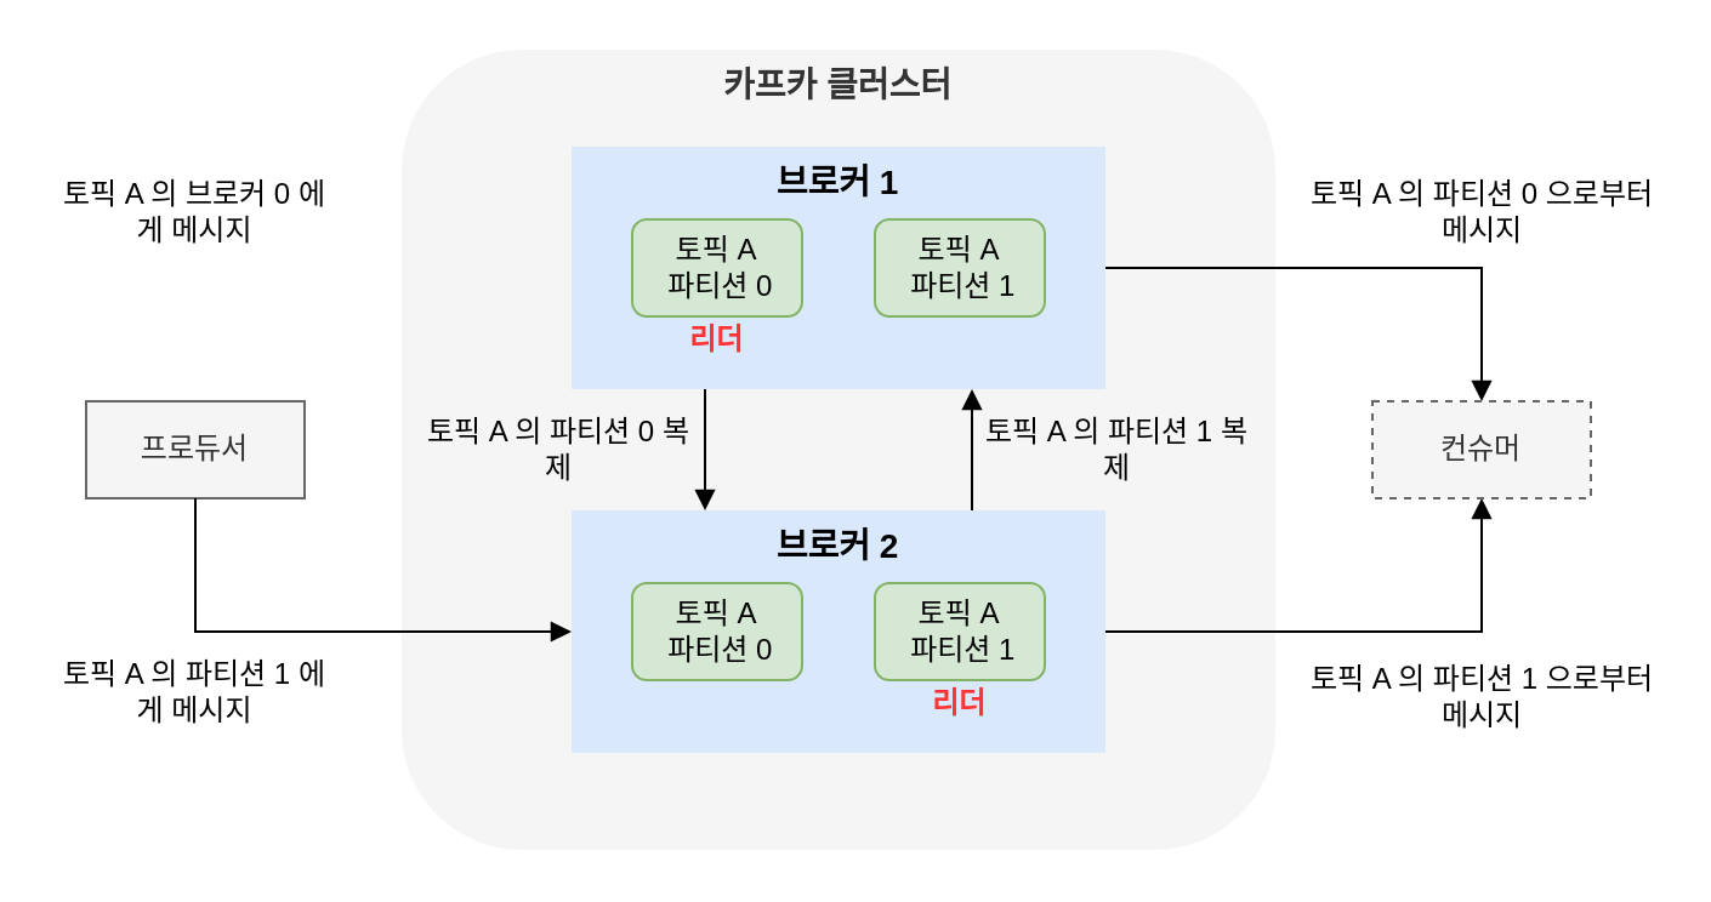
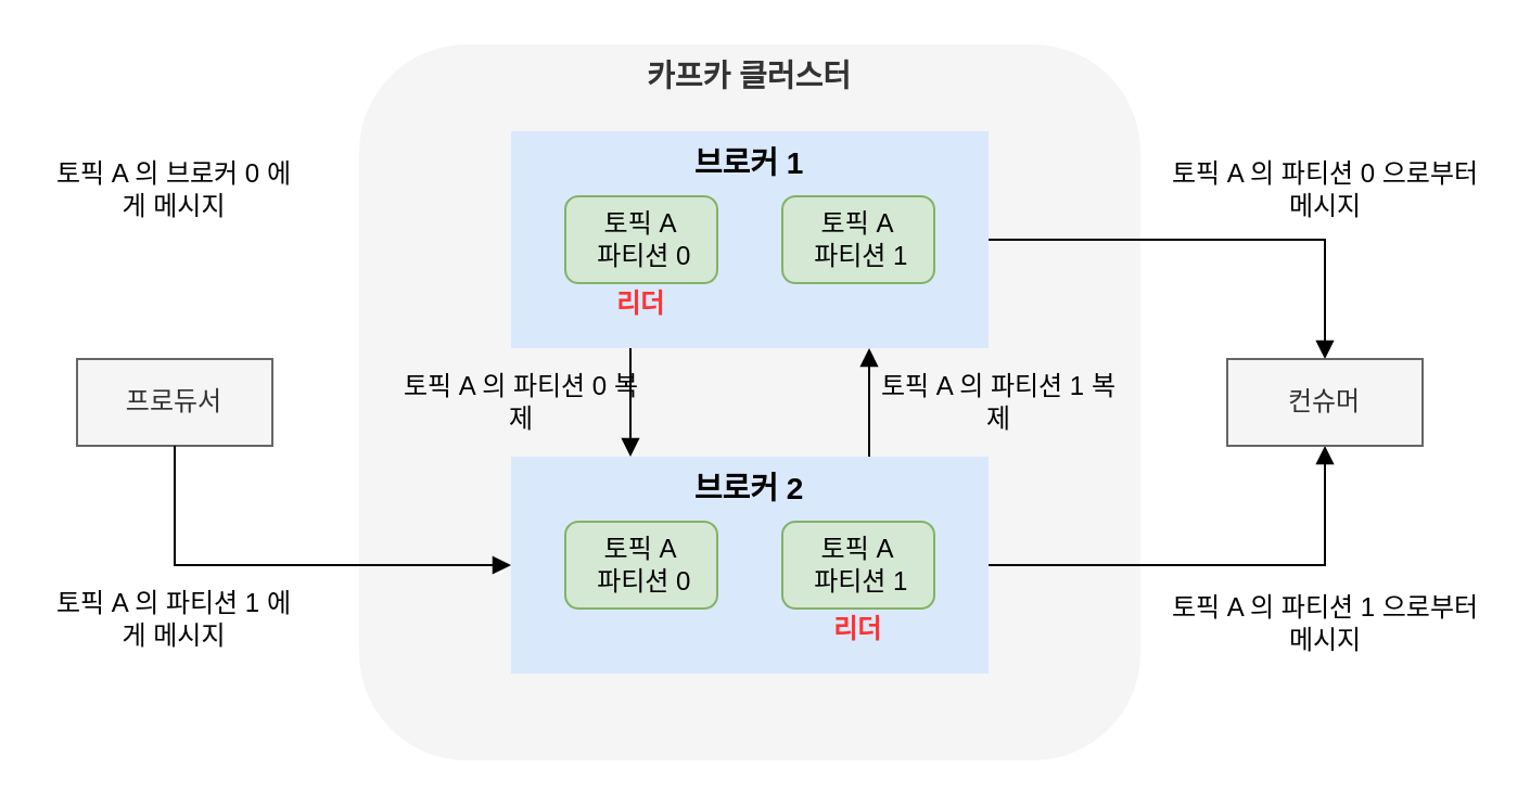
  <mxCell id="0" />
  <mxCell id="1" parent="0" />
  <mxCell id="2" value="카프카 클러스터" style="rounded=1;whiteSpace=wrap;html=1;dashed=1;fillColor=#f5f5f5;fontColor=#333333;strokeColor=none;fontSize=14;fontStyle=1;verticalAlign=top;" vertex="1" parent="1"><mxGeometry x="165" y="20" width="360" height="330" as="geometry" /></mxCell>
  <mxCell id="3" style="edgeStyle=orthogonalEdgeStyle;rounded=0;orthogonalLoop=1;jettySize=auto;html=1;exitX=0.25;exitY=1;exitDx=0;exitDy=0;entryX=0.25;entryY=0;entryDx=0;entryDy=0;endArrow=block;endFill=1;" edge="1" parent="1" source="5" target="11"><mxGeometry relative="1" as="geometry" /></mxCell>
  <mxCell id="4" style="edgeStyle=orthogonalEdgeStyle;rounded=0;orthogonalLoop=1;jettySize=auto;html=1;entryX=0.5;entryY=0;entryDx=0;entryDy=0;endArrow=block;endFill=1;" edge="1" parent="1" source="5" target="18"><mxGeometry relative="1" as="geometry" /></mxCell>
  <mxCell id="5" value="브로커 1" style="rounded=0;whiteSpace=wrap;html=1;horizontal=1;verticalAlign=top;fillColor=#dae8fc;strokeColor=none;fontSize=14;fontStyle=1" vertex="1" parent="1"><mxGeometry x="235" y="60" width="220" height="100" as="geometry" /></mxCell>
  <mxCell id="6" value="토픽 A&lt;br&gt;&amp;nbsp;파티션 0" style="rounded=1;whiteSpace=wrap;html=1;fillColor=#d5e8d4;strokeColor=#82b366;" vertex="1" parent="1"><mxGeometry x="260" y="90" width="70" height="40" as="geometry" /></mxCell>
  <mxCell id="7" value="토픽 A&lt;br&gt;&amp;nbsp;파티션 1" style="rounded=1;whiteSpace=wrap;html=1;fillColor=#d5e8d4;strokeColor=#82b366;" vertex="1" parent="1"><mxGeometry x="360" y="90" width="70" height="40" as="geometry" /></mxCell>
  <mxCell id="8" value="리더" style="text;html=1;strokeColor=none;fillColor=none;align=center;verticalAlign=middle;whiteSpace=wrap;rounded=0;fontStyle=1;fontColor=#FF3333;" vertex="1" parent="1"><mxGeometry x="270" y="130" width="50" height="20" as="geometry" /></mxCell>
  <mxCell id="9" style="edgeStyle=orthogonalEdgeStyle;rounded=0;orthogonalLoop=1;jettySize=auto;html=1;exitX=0.75;exitY=0;exitDx=0;exitDy=0;entryX=0.75;entryY=1;entryDx=0;entryDy=0;endArrow=block;endFill=1;" edge="1" parent="1" source="11" target="5"><mxGeometry relative="1" as="geometry" /></mxCell>
  <mxCell id="10" style="edgeStyle=orthogonalEdgeStyle;rounded=0;orthogonalLoop=1;jettySize=auto;html=1;entryX=0.5;entryY=1;entryDx=0;entryDy=0;endArrow=block;endFill=1;" edge="1" parent="1" source="11" target="18"><mxGeometry relative="1" as="geometry" /></mxCell>
  <mxCell id="11" value="브로커 2" style="rounded=0;whiteSpace=wrap;html=1;horizontal=1;verticalAlign=top;fillColor=#dae8fc;strokeColor=none;fontSize=14;fontStyle=1" vertex="1" parent="1"><mxGeometry x="235" y="210" width="220" height="100" as="geometry" /></mxCell>
  <mxCell id="12" value="토픽 A&lt;br&gt;&amp;nbsp;파티션 0" style="rounded=1;whiteSpace=wrap;html=1;fillColor=#d5e8d4;strokeColor=#82b366;" vertex="1" parent="1"><mxGeometry x="260" y="240" width="70" height="40" as="geometry" /></mxCell>
  <mxCell id="13" value="토픽 A&lt;br&gt;&amp;nbsp;파티션 1" style="rounded=1;whiteSpace=wrap;html=1;fillColor=#d5e8d4;strokeColor=#82b366;" vertex="1" parent="1"><mxGeometry x="360" y="240" width="70" height="40" as="geometry" /></mxCell>
  <mxCell id="14" value="리더" style="text;html=1;strokeColor=none;fillColor=none;align=center;verticalAlign=middle;whiteSpace=wrap;rounded=0;fontStyle=1;fontColor=#FF3333;" vertex="1" parent="1"><mxGeometry x="370" y="280" width="50" height="20" as="geometry" /></mxCell>
- <mxCell id="15" value="토픽 A 의 파티션 0 복제" style="text;html=1;strokeColor=none;fillColor=none;align=center;verticalAlign=middle;whiteSpace=wrap;rounded=0;" vertex="1" parent="1"><mxGeometry x="170" y="175" width="120" height="20" as="geometry" /></mxCell>
+ <mxCell id="15" value="토픽 A 의 파티션 0 복제" style="text;html=1;strokeColor=none;fillColor=none;align=center;verticalAlign=middle;whiteSpace=wrap;rounded=0;" vertex="1" parent="1"><mxGeometry x="180" y="175" width="120" height="20" as="geometry" /></mxCell>
  <mxCell id="16" value="토픽 A 의 파티션 1 복제" style="text;html=1;strokeColor=none;fillColor=none;align=center;verticalAlign=middle;whiteSpace=wrap;rounded=0;" vertex="1" parent="1"><mxGeometry x="400" y="175" width="120" height="20" as="geometry" /></mxCell>
  <mxCell id="17" value="프로듀서" style="rounded=0;whiteSpace=wrap;html=1;fillColor=#f5f5f5;fontColor=#333333;strokeColor=#666666;" vertex="1" parent="1"><mxGeometry x="35" y="165" width="90" height="40" as="geometry" /></mxCell>
- <mxCell id="18" value="컨슈머" style="rounded=0;whiteSpace=wrap;html=1;fillColor=#f5f5f5;fontColor=#333333;strokeColor=#666666;dashed=1;" vertex="1" parent="1"><mxGeometry x="565" y="165" width="90" height="40" as="geometry" /></mxCell>
+ <mxCell id="18" value="컨슈머" style="rounded=0;whiteSpace=wrap;html=1;fillColor=#f5f5f5;fontColor=#333333;strokeColor=#666666;" vertex="1" parent="1"><mxGeometry x="565" y="165" width="90" height="40" as="geometry" /></mxCell>
  <mxCell id="19" style="edgeStyle=orthogonalEdgeStyle;rounded=0;orthogonalLoop=1;jettySize=auto;html=1;endArrow=block;endFill=1;" edge="1" parent="1" source="17"><mxGeometry relative="1" as="geometry"><mxPoint x="235" y="260" as="targetPoint" /><Array as="points"><mxPoint x="80" y="260" /></Array></mxGeometry></mxCell>
  <mxCell id="20" value="토픽 A 의 브로커 0 에게 메시지" style="text;html=1;strokeColor=none;fillColor=none;align=center;verticalAlign=middle;whiteSpace=wrap;rounded=0;" vertex="1" parent="1"><mxGeometry x="20" y="70" width="120" height="34" as="geometry" /></mxCell>
  <mxCell id="21" value="토픽 A 의 파티션 1 에게 메시지" style="text;html=1;strokeColor=none;fillColor=none;align=center;verticalAlign=middle;whiteSpace=wrap;rounded=0;" vertex="1" parent="1"><mxGeometry x="20" y="270" width="120" height="30" as="geometry" /></mxCell>
  <mxCell id="22" value="토픽 A 의 파티션 0 으로부터 메시지" style="text;html=1;strokeColor=none;fillColor=none;align=center;verticalAlign=middle;whiteSpace=wrap;rounded=0;" vertex="1" parent="1"><mxGeometry x="537.5" y="70" width="145" height="34" as="geometry" /></mxCell>
  <mxCell id="23" value="토픽 A 의 파티션 1 으로부터 메시지" style="text;html=1;strokeColor=none;fillColor=none;align=center;verticalAlign=middle;whiteSpace=wrap;rounded=0;" vertex="1" parent="1"><mxGeometry x="537.5" y="270" width="145" height="34" as="geometry" /></mxCell>
